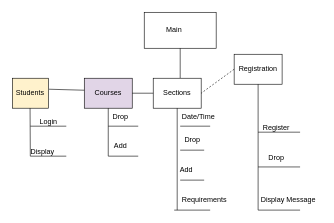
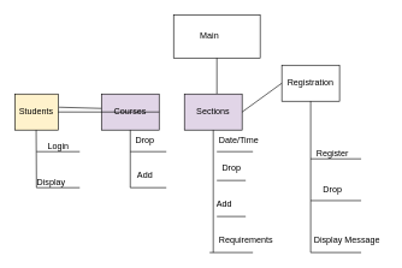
  <mxCell id="0" />
  <mxCell id="1" parent="0" />
  <mxCell id="2" value="" style="rounded=0;whiteSpace=wrap;html=1;" vertex="1" parent="1"><mxGeometry x="240" y="20" width="120" height="60" as="geometry" /></mxCell>
  <mxCell id="3" value="Main" style="text;html=1;strokeColor=none;fillColor=none;align=center;verticalAlign=middle;whiteSpace=wrap;rounded=0;" vertex="1" parent="1"><mxGeometry x="260" y="35" width="60" height="30" as="geometry" /></mxCell>
  <mxCell id="4" value="" style="endArrow=none;html=1;rounded=0;entryX=0.5;entryY=1;entryDx=0;entryDy=0;" edge="1" parent="1" target="2"><mxGeometry width="50" height="50" relative="1" as="geometry"><mxPoint x="300" y="130" as="sourcePoint" /><mxPoint x="320" y="110" as="targetPoint" /></mxGeometry></mxCell>
  <mxCell id="5" value="Students" style="rounded=0;whiteSpace=wrap;html=1;fillColor=#fff2cc;" vertex="1" parent="1"><mxGeometry x="20" y="130" width="60" height="50" as="geometry" /></mxCell>
  <mxCell id="6" value="Courses" style="rounded=0;whiteSpace=wrap;html=1;fillColor=#e1d5e7;" vertex="1" parent="1"><mxGeometry x="140" y="130" width="80" height="50" as="geometry" /></mxCell>
  <mxCell id="7" value="" style="endArrow=none;html=1;rounded=0;entryX=1.02;entryY=0.367;entryDx=0;entryDy=0;entryPerimeter=0;" edge="1" parent="1" target="5"><mxGeometry width="50" height="50" relative="1" as="geometry"><mxPoint x="140" y="150" as="sourcePoint" /><mxPoint x="320" y="200" as="targetPoint" /></mxGeometry></mxCell>
  <mxCell id="8" value="" style="endArrow=none;html=1;rounded=0;" edge="1" parent="1"><mxGeometry width="50" height="50" relative="1" as="geometry"><mxPoint x="50" y="260" as="sourcePoint" /><mxPoint x="49.57" y="180" as="targetPoint" /></mxGeometry></mxCell>
  <mxCell id="9" value="" style="endArrow=none;html=1;rounded=0;entryX=0.5;entryY=1;entryDx=0;entryDy=0;" edge="1" parent="1" target="6"><mxGeometry width="50" height="50" relative="1" as="geometry"><mxPoint x="180" y="260" as="sourcePoint" /><mxPoint x="490" y="350" as="targetPoint" /></mxGeometry></mxCell>
  <mxCell id="10" value="" style="endArrow=none;html=1;rounded=0;" edge="1" parent="1"><mxGeometry width="50" height="50" relative="1" as="geometry"><mxPoint x="50" y="210" as="sourcePoint" /><mxPoint x="110" y="210" as="targetPoint" /></mxGeometry></mxCell>
- <mxCell id="11" value="Sections" style="rounded=0;whiteSpace=wrap;html=1;" vertex="1" parent="1"><mxGeometry x="255" y="130" width="80" height="50" as="geometry" /></mxCell>
+ <mxCell id="11" value="Sections" style="rounded=0;whiteSpace=wrap;html=1;fillColor=#e1d5e7;" vertex="1" parent="1"><mxGeometry x="255" y="130" width="80" height="50" as="geometry" /></mxCell>
  <mxCell id="12" value="" style="endArrow=none;html=1;rounded=0;" edge="1" parent="1"><mxGeometry width="50" height="50" relative="1" as="geometry"><mxPoint x="50" y="260" as="sourcePoint" /><mxPoint x="110" y="260" as="targetPoint" /></mxGeometry></mxCell>
  <mxCell id="13" value="Registration" style="rounded=0;whiteSpace=wrap;html=1;" vertex="1" parent="1"><mxGeometry x="390" y="90" width="80" height="50" as="geometry" /></mxCell>
- <mxCell id="14" value="" style="endArrow=none;html=1;rounded=0;exitX=0;exitY=0.5;exitDx=0;exitDy=0;entryX=1;entryY=0.5;entryDx=0;entryDy=0;dashed=1;" edge="1" parent="1" source="13" target="11"><mxGeometry width="50" height="50" relative="1" as="geometry"><mxPoint x="450" y="315" as="sourcePoint" /><mxPoint x="490" y="350" as="targetPoint" /></mxGeometry></mxCell>
- <mxCell id="15" value="" style="endArrow=none;html=1;rounded=0;entryX=0;entryY=0.5;entryDx=0;entryDy=0;exitX=1;exitY=0.5;exitDx=0;exitDy=0;" edge="1" parent="1" source="6" target="11"><mxGeometry width="50" height="50" relative="1" as="geometry"><mxPoint x="220" y="190" as="sourcePoint" /><mxPoint x="245" y="190" as="targetPoint" /></mxGeometry></mxCell>
+ <mxCell id="14" value="" style="endArrow=none;html=1;rounded=0;exitX=0;exitY=0.5;exitDx=0;exitDy=0;entryX=1;entryY=0.5;entryDx=0;entryDy=0;" edge="1" parent="1" source="13" target="11"><mxGeometry width="50" height="50" relative="1" as="geometry"><mxPoint x="450" y="315" as="sourcePoint" /><mxPoint x="490" y="350" as="targetPoint" /></mxGeometry></mxCell>
+ <mxCell id="15" value="" style="endArrow=none;html=1;rounded=0;exitX=1;exitY=0.5;exitDx=0;exitDy=0;" edge="1" parent="1" source="6" target="5"><mxGeometry width="50" height="50" relative="1" as="geometry"><mxPoint x="220" y="190" as="sourcePoint" /><mxPoint x="245" y="190" as="targetPoint" /></mxGeometry></mxCell>
  <mxCell id="16" value="" style="endArrow=none;html=1;rounded=0;" edge="1" parent="1"><mxGeometry width="50" height="50" relative="1" as="geometry"><mxPoint x="180" y="260" as="sourcePoint" /><mxPoint x="230" y="260" as="targetPoint" /></mxGeometry></mxCell>
  <mxCell id="17" value="" style="endArrow=none;html=1;rounded=0;" edge="1" parent="1"><mxGeometry width="50" height="50" relative="1" as="geometry"><mxPoint x="230" y="210" as="sourcePoint" /><mxPoint x="180" y="210" as="targetPoint" /></mxGeometry></mxCell>
  <mxCell id="18" value="" style="endArrow=none;html=1;rounded=0;entryX=0.5;entryY=1;entryDx=0;entryDy=0;" edge="1" parent="1" target="11"><mxGeometry width="50" height="50" relative="1" as="geometry"><mxPoint x="295" y="350" as="sourcePoint" /><mxPoint x="290" y="550" as="targetPoint" /></mxGeometry></mxCell>
  <mxCell id="19" value="" style="endArrow=none;html=1;rounded=0;" edge="1" parent="1"><mxGeometry width="50" height="50" relative="1" as="geometry"><mxPoint x="300" y="300" as="sourcePoint" /><mxPoint x="340" y="300" as="targetPoint" /></mxGeometry></mxCell>
  <mxCell id="20" value="" style="endArrow=none;html=1;rounded=0;" edge="1" parent="1"><mxGeometry width="50" height="50" relative="1" as="geometry"><mxPoint x="350" y="210" as="sourcePoint" /><mxPoint x="300" y="210" as="targetPoint" /></mxGeometry></mxCell>
  <mxCell id="21" value="" style="endArrow=none;html=1;rounded=0;" edge="1" parent="1"><mxGeometry width="50" height="50" relative="1" as="geometry"><mxPoint x="300" y="250" as="sourcePoint" /><mxPoint x="340" y="250" as="targetPoint" /></mxGeometry></mxCell>
  <mxCell id="22" value="Display" style="text;html=1;align=center;verticalAlign=middle;resizable=0;points=[];autosize=1;strokeColor=none;fillColor=none;" vertex="1" parent="1"><mxGeometry x="40" y="238" width="60" height="30" as="geometry" /></mxCell>
  <mxCell id="23" value="Login" style="text;html=1;align=center;verticalAlign=middle;resizable=0;points=[];autosize=1;strokeColor=none;fillColor=none;" vertex="1" parent="1"><mxGeometry x="55" y="188" width="50" height="30" as="geometry" /></mxCell>
  <mxCell id="24" value="Add" style="text;html=1;align=center;verticalAlign=middle;resizable=0;points=[];autosize=1;strokeColor=none;fillColor=none;" vertex="1" parent="1"><mxGeometry x="180" y="228" width="40" height="30" as="geometry" /></mxCell>
  <mxCell id="25" value="Drop" style="text;html=1;align=center;verticalAlign=middle;resizable=0;points=[];autosize=1;strokeColor=none;fillColor=none;" vertex="1" parent="1"><mxGeometry x="175" y="180" width="50" height="30" as="geometry" /></mxCell>
  <mxCell id="26" value="Add" style="text;html=1;align=center;verticalAlign=middle;resizable=0;points=[];autosize=1;strokeColor=none;fillColor=none;" vertex="1" parent="1"><mxGeometry x="290" y="268" width="40" height="30" as="geometry" /></mxCell>
  <mxCell id="27" value="Drop" style="text;html=1;align=center;verticalAlign=middle;resizable=0;points=[];autosize=1;strokeColor=none;fillColor=none;" vertex="1" parent="1"><mxGeometry x="295" y="218" width="50" height="30" as="geometry" /></mxCell>
  <mxCell id="28" value="Date/Time" style="text;html=1;align=center;verticalAlign=middle;resizable=0;points=[];autosize=1;strokeColor=none;fillColor=none;" vertex="1" parent="1"><mxGeometry x="290" y="180" width="80" height="30" as="geometry" /></mxCell>
  <mxCell id="29" value="" style="endArrow=none;html=1;rounded=0;" edge="1" parent="1"><mxGeometry width="50" height="50" relative="1" as="geometry"><mxPoint x="290" y="350" as="sourcePoint" /><mxPoint x="350" y="350" as="targetPoint" /></mxGeometry></mxCell>
  <mxCell id="30" value="Requirements" style="text;html=1;align=center;verticalAlign=middle;resizable=0;points=[];autosize=1;strokeColor=none;fillColor=none;" vertex="1" parent="1"><mxGeometry x="290" y="318" width="100" height="30" as="geometry" /></mxCell>
  <mxCell id="31" value="" style="endArrow=none;html=1;rounded=0;entryX=0.5;entryY=1;entryDx=0;entryDy=0;" edge="1" parent="1" target="13"><mxGeometry width="50" height="50" relative="1" as="geometry"><mxPoint x="430" y="350" as="sourcePoint" /><mxPoint x="370" y="170" as="targetPoint" /></mxGeometry></mxCell>
  <mxCell id="32" value="" style="endArrow=none;html=1;rounded=0;" edge="1" parent="1"><mxGeometry width="50" height="50" relative="1" as="geometry"><mxPoint x="500" y="220" as="sourcePoint" /><mxPoint x="430" y="220" as="targetPoint" /></mxGeometry></mxCell>
  <mxCell id="33" value="" style="endArrow=none;html=1;rounded=0;" edge="1" parent="1"><mxGeometry width="50" height="50" relative="1" as="geometry"><mxPoint x="500" y="278" as="sourcePoint" /><mxPoint x="430" y="278" as="targetPoint" /></mxGeometry></mxCell>
  <mxCell id="34" value="Drop" style="text;html=1;align=center;verticalAlign=middle;resizable=0;points=[];autosize=1;strokeColor=none;fillColor=none;" vertex="1" parent="1"><mxGeometry x="435" y="248" width="50" height="30" as="geometry" /></mxCell>
  <mxCell id="35" value="Register" style="text;html=1;align=center;verticalAlign=middle;resizable=0;points=[];autosize=1;strokeColor=none;fillColor=none;" vertex="1" parent="1"><mxGeometry x="425" y="198" width="70" height="30" as="geometry" /></mxCell>
  <mxCell id="36" value="" style="endArrow=none;html=1;rounded=0;" edge="1" parent="1"><mxGeometry width="50" height="50" relative="1" as="geometry"><mxPoint x="500" y="350" as="sourcePoint" /><mxPoint x="430" y="350" as="targetPoint" /></mxGeometry></mxCell>
  <mxCell id="37" value="Display Message" style="text;html=1;align=center;verticalAlign=middle;resizable=0;points=[];autosize=1;strokeColor=none;fillColor=none;" vertex="1" parent="1"><mxGeometry x="425" y="318" width="110" height="30" as="geometry" /></mxCell>
